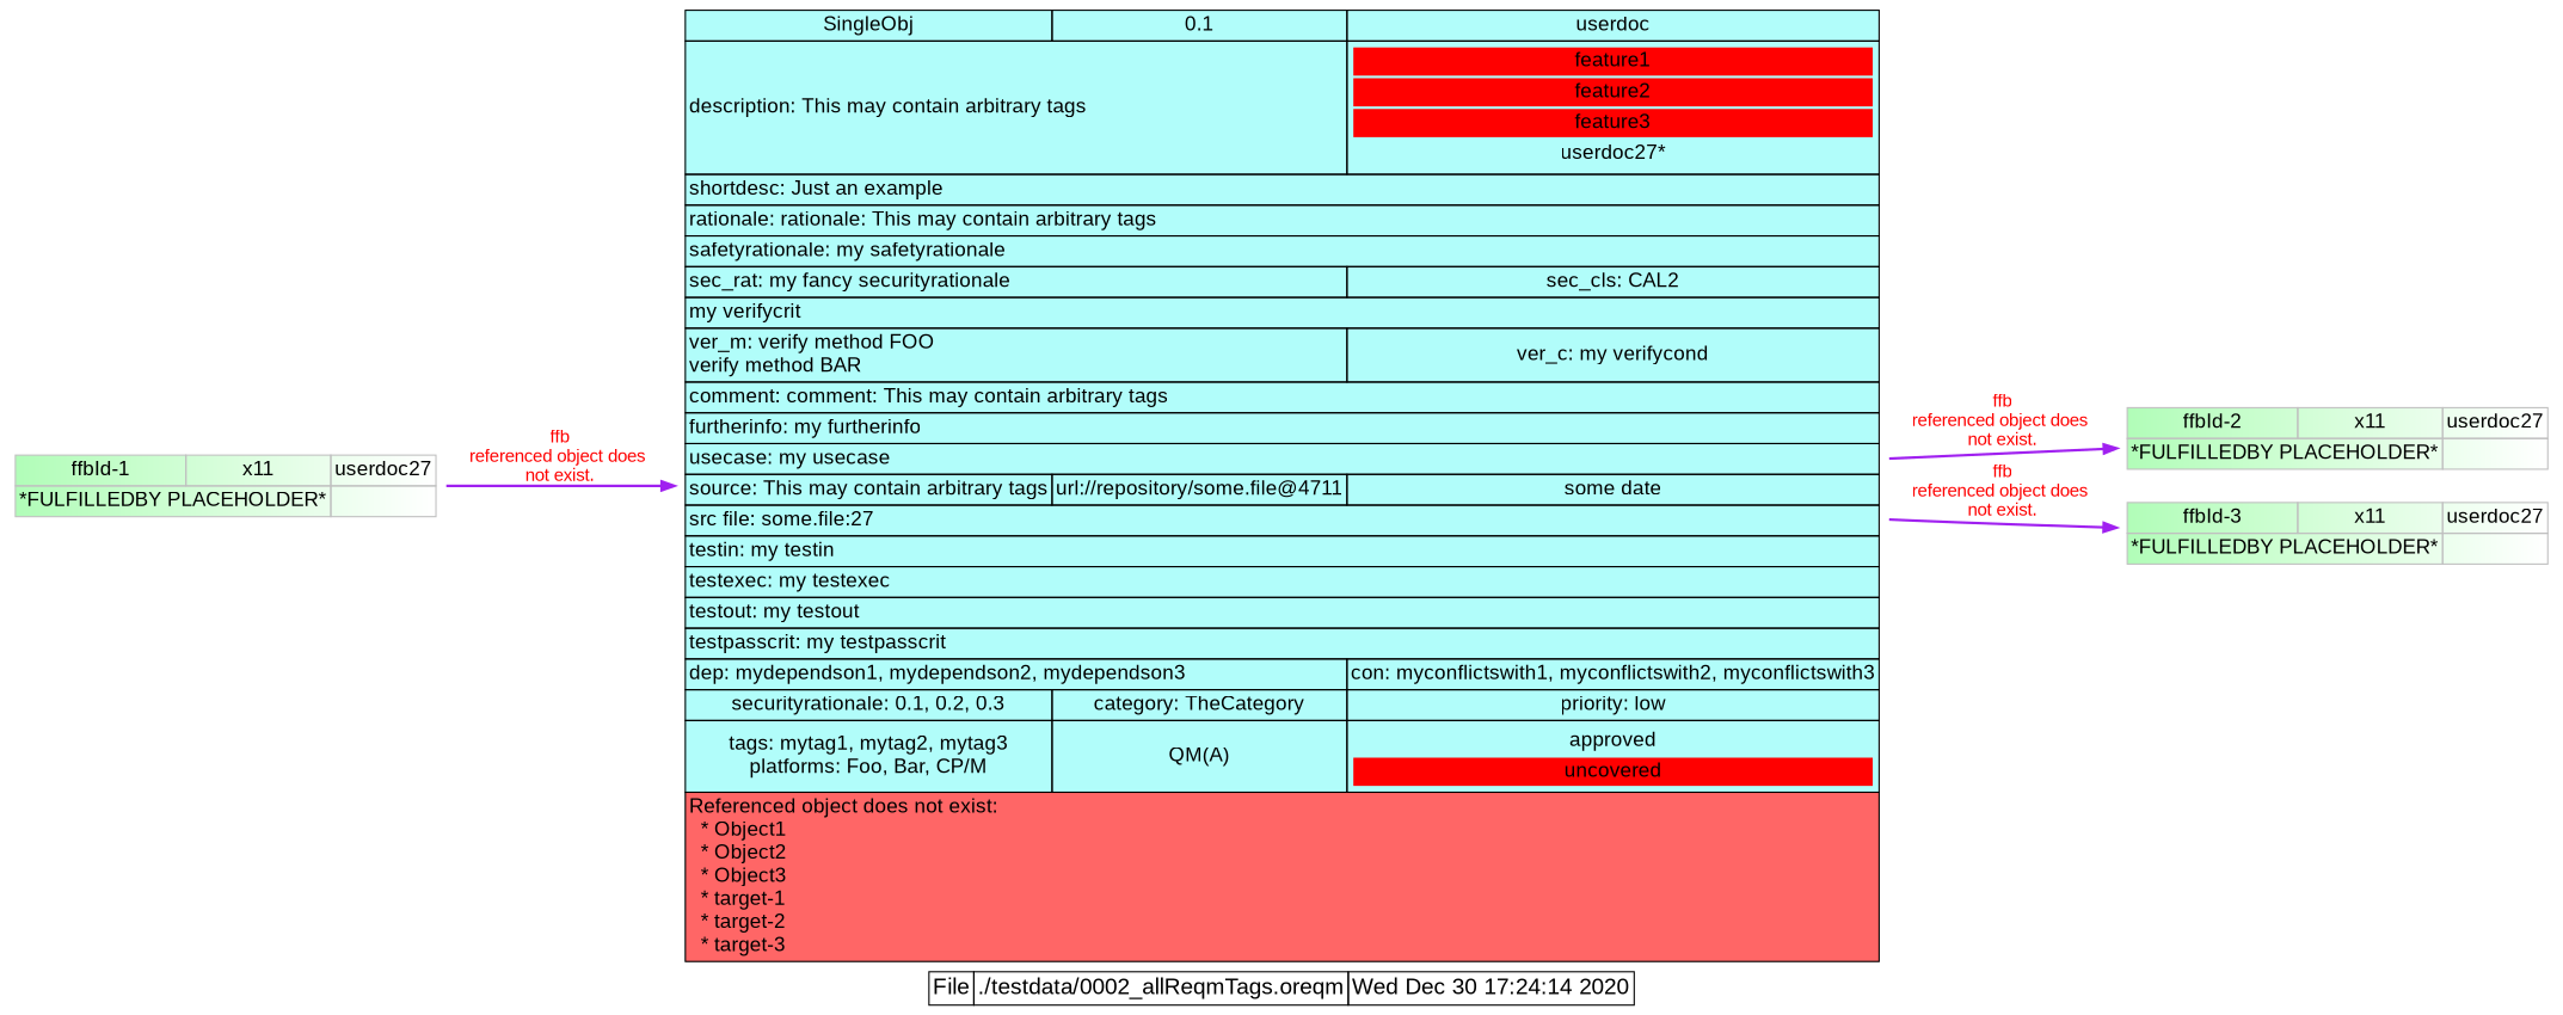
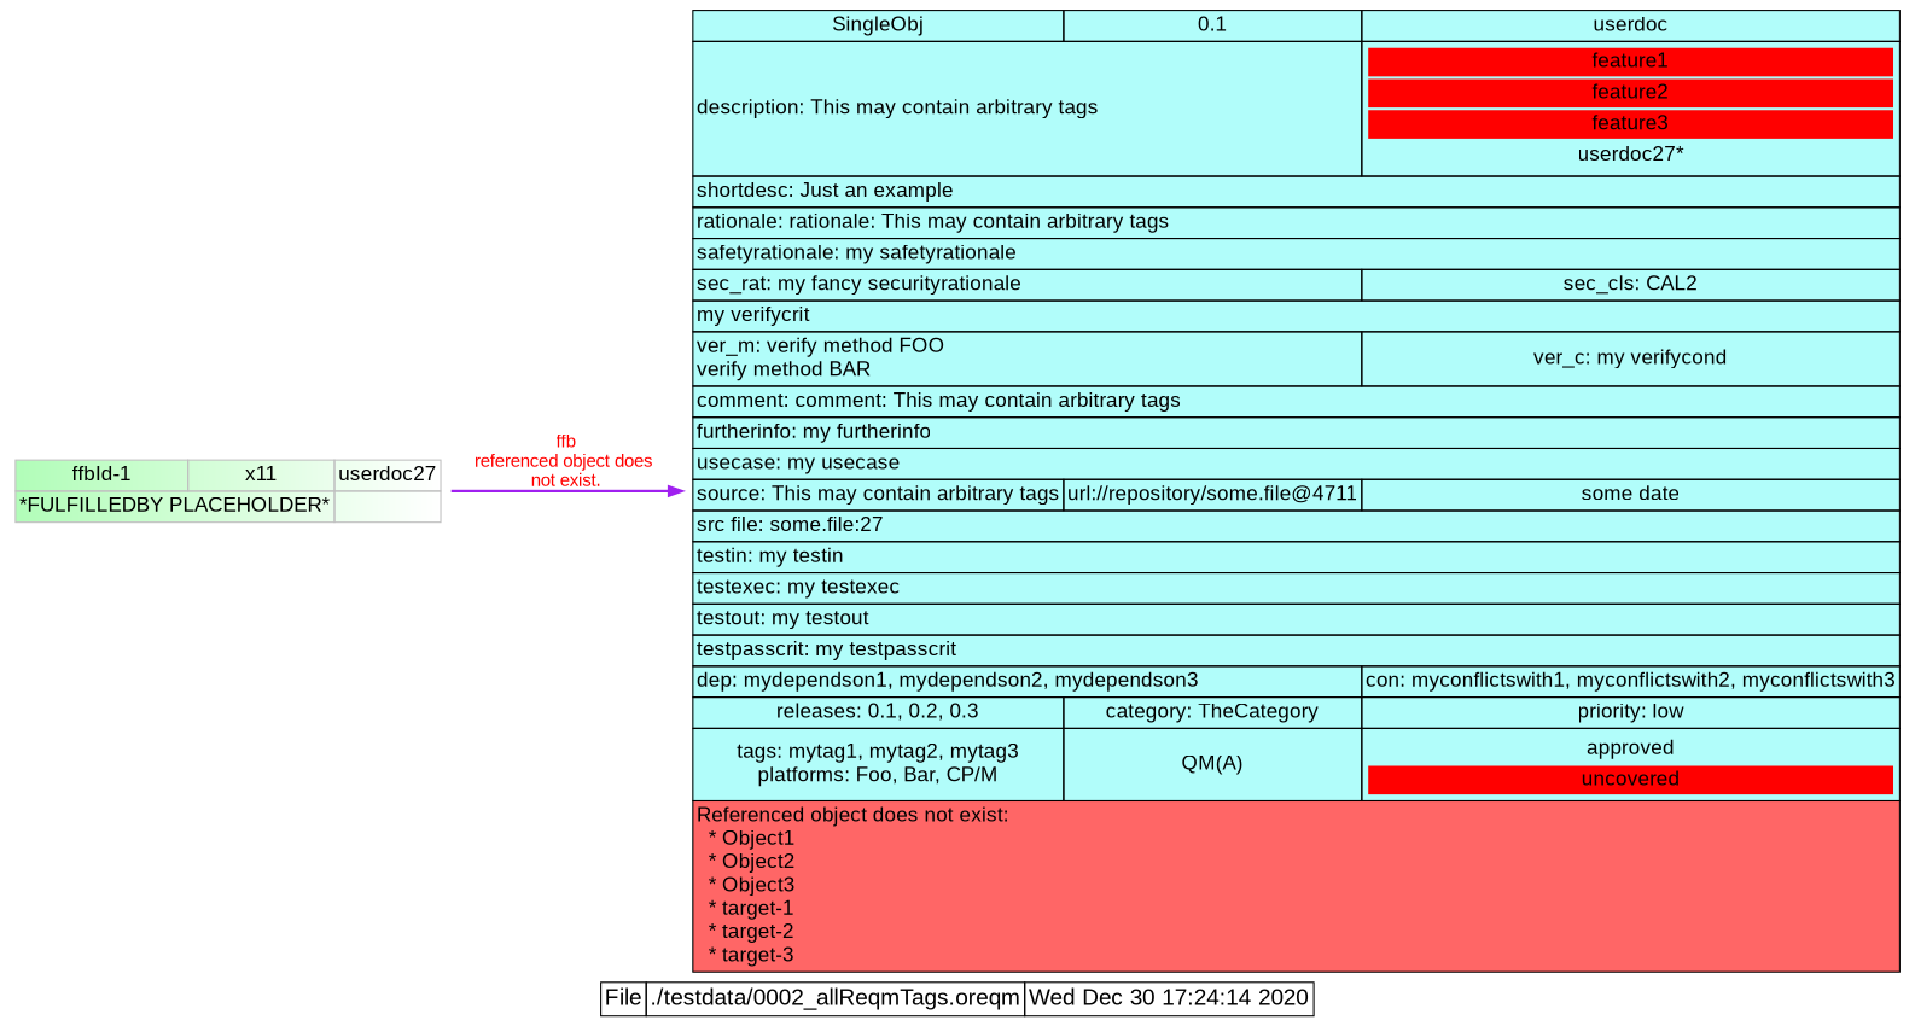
  digraph {
    fontcolor=black
    fontname=Arial
    fontsize=18
    label=<     <table border="0" cellspacing="0" cellborder="1">       <tr><td cellspacing="0" >File</td><td>./testdata/0002_allReqmTags.oreqm</td><td>Wed Dec 30 17:24:14 2020</td></tr>     </table>>
    labelloc=b
    rankdir=RL
    node [fontname=Arial fontsize=16 shape=plaintext]
    edge [arrowhead=normal arrowtail=normal color=purple dir=back fontcolor=red fontname=Arial style=bold]
-   n1 [label=<       <TABLE BGCOLOR="#B1FDFA" BORDER="0" CELLSPACING="0" CELLBORDER="1" COLOR="black" >         <TR><TD CELLSPACING="0" >SingleObj</TD><TD>0.1</TD><TD>userdoc</TD></TR>         <TR><TD COLSPAN="2" ALIGN="LEFT">description: This may contain arbitrary tags<BR ALIGN="LEFT"/></TD><TD><TABLE BORDER="0"><TR><TD BGCOLOR="red">feature1</TD></TR><TR><TD BGCOLOR="red">feature2</TD></TR><TR><TD BGCOLOR="red">feature3</TD></TR><TR><TD>userdoc27*</TD></TR></TABLE></TD></TR>         <TR><TD COLSPAN="3" ALIGN="LEFT">shortdesc: Just an example<BR ALIGN="LEFT"/></TD></TR>         <TR><TD COLSPAN="3" ALIGN="LEFT">rationale: rationale: This may contain arbitrary tags<BR ALIGN="LEFT"/></TD></TR>         <TR><TD COLSPAN="3" ALIGN="LEFT">safetyrationale: my safetyrationale<BR ALIGN="LEFT"/></TD></TR>         <TR><TD COLSPAN="2" ALIGN="LEFT">sec_rat: my fancy securityrationale<BR ALIGN="LEFT"/></TD><TD>sec_cls: CAL2</TD></TR>         <TR><TD COLSPAN="3" ALIGN="LEFT">my verifycrit<BR ALIGN="LEFT"/></TD></TR>         <TR><TD COLSPAN="2" ALIGN="LEFT">ver_m: verify method FOO<BR ALIGN="LEFT"/>verify method BAR<BR ALIGN="LEFT"/></TD><TD>ver_c: my verifycond</TD></TR>         <TR><TD COLSPAN="3" ALIGN="LEFT">comment: comment: This may contain arbitrary tags<BR ALIGN="LEFT"/></TD></TR>         <TR><TD COLSPAN="3" ALIGN="LEFT">furtherinfo: my furtherinfo<BR ALIGN="LEFT"/></TD></TR>         <TR><TD COLSPAN="3" ALIGN="LEFT">usecase: my usecase<BR ALIGN="LEFT"/></TD></TR>         <TR><TD>source: This may contain arbitrary tags<BR ALIGN="LEFT"/></TD><TD>url://repository/some.file@4711<BR ALIGN="LEFT"/></TD><TD>some date</TD></TR>         <TR><TD COLSPAN="3" ALIGN="LEFT">src file: some.file:27<BR ALIGN="LEFT"/></TD></TR>         <TR><TD COLSPAN="3" ALIGN="LEFT">testin: my testin<BR ALIGN="LEFT"/></TD></TR>         <TR><TD COLSPAN="3" ALIGN="LEFT">testexec: my testexec<BR ALIGN="LEFT"/></TD></TR>         <TR><TD COLSPAN="3" ALIGN="LEFT">testout: my testout<BR ALIGN="LEFT"/></TD></TR>         <TR><TD COLSPAN="3" ALIGN="LEFT">testpasscrit: my testpasscrit<BR ALIGN="LEFT"/></TD></TR>         <TR><TD COLSPAN="2" ALIGN="LEFT">dep: mydependson1, mydependson2, mydependson3<BR ALIGN="LEFT"/></TD><TD>con: myconflictswith1, myconflictswith2, myconflictswith3<BR ALIGN="LEFT"/></TD></TR>         <TR><TD>securityrationale: 0.1, 0.2, 0.3<BR ALIGN="LEFT"/></TD><TD>category: TheCategory</TD><TD>priority: low</TD></TR>         <TR><TD>tags: mytag1, mytag2, mytag3<BR ALIGN="LEFT"/>platforms: Foo, Bar, CP/M</TD><TD>QM(A)</TD><TD><TABLE BORDER="0"><TR><TD >approved</TD></TR><TR><TD BGCOLOR="red">uncovered</TD></TR></TABLE></TD></TR>         <TR><TD COLSPAN="3" ALIGN="LEFT" BGCOLOR="#FF6666">Referenced object does not exist:<BR ALIGN="LEFT"/>&nbsp;&nbsp;*&nbsp;Object1<BR ALIGN="LEFT"/>&nbsp;&nbsp;*&nbsp;Object2<BR ALIGN="LEFT"/>&nbsp;&nbsp;*&nbsp;Object3<BR ALIGN="LEFT"/>&nbsp;&nbsp;*&nbsp;target-1<BR ALIGN="LEFT"/>&nbsp;&nbsp;*&nbsp;target-2<BR ALIGN="LEFT"/>&nbsp;&nbsp;*&nbsp;target-3<BR ALIGN="LEFT"/></TD></TR>       </TABLE>>]
+   n1 [label=<       <TABLE BGCOLOR="#B1FDFA" BORDER="0" CELLSPACING="0" CELLBORDER="1" COLOR="black" >         <TR><TD CELLSPACING="0" >SingleObj</TD><TD>0.1</TD><TD>userdoc</TD></TR>         <TR><TD COLSPAN="2" ALIGN="LEFT">description: This may contain arbitrary tags<BR ALIGN="LEFT"/></TD><TD><TABLE BORDER="0"><TR><TD BGCOLOR="red">feature1</TD></TR><TR><TD BGCOLOR="red">feature2</TD></TR><TR><TD BGCOLOR="red">feature3</TD></TR><TR><TD>userdoc27*</TD></TR></TABLE></TD></TR>         <TR><TD COLSPAN="3" ALIGN="LEFT">shortdesc: Just an example<BR ALIGN="LEFT"/></TD></TR>         <TR><TD COLSPAN="3" ALIGN="LEFT">rationale: rationale: This may contain arbitrary tags<BR ALIGN="LEFT"/></TD></TR>         <TR><TD COLSPAN="3" ALIGN="LEFT">safetyrationale: my safetyrationale<BR ALIGN="LEFT"/></TD></TR>         <TR><TD COLSPAN="2" ALIGN="LEFT">sec_rat: my fancy securityrationale<BR ALIGN="LEFT"/></TD><TD>sec_cls: CAL2</TD></TR>         <TR><TD COLSPAN="3" ALIGN="LEFT">my verifycrit<BR ALIGN="LEFT"/></TD></TR>         <TR><TD COLSPAN="2" ALIGN="LEFT">ver_m: verify method FOO<BR ALIGN="LEFT"/>verify method BAR<BR ALIGN="LEFT"/></TD><TD>ver_c: my verifycond</TD></TR>         <TR><TD COLSPAN="3" ALIGN="LEFT">comment: comment: This may contain arbitrary tags<BR ALIGN="LEFT"/></TD></TR>         <TR><TD COLSPAN="3" ALIGN="LEFT">furtherinfo: my furtherinfo<BR ALIGN="LEFT"/></TD></TR>         <TR><TD COLSPAN="3" ALIGN="LEFT">usecase: my usecase<BR ALIGN="LEFT"/></TD></TR>         <TR><TD>source: This may contain arbitrary tags<BR ALIGN="LEFT"/></TD><TD>url://repository/some.file@4711<BR ALIGN="LEFT"/></TD><TD>some date</TD></TR>         <TR><TD COLSPAN="3" ALIGN="LEFT">src file: some.file:27<BR ALIGN="LEFT"/></TD></TR>         <TR><TD COLSPAN="3" ALIGN="LEFT">testin: my testin<BR ALIGN="LEFT"/></TD></TR>         <TR><TD COLSPAN="3" ALIGN="LEFT">testexec: my testexec<BR ALIGN="LEFT"/></TD></TR>         <TR><TD COLSPAN="3" ALIGN="LEFT">testout: my testout<BR ALIGN="LEFT"/></TD></TR>         <TR><TD COLSPAN="3" ALIGN="LEFT">testpasscrit: my testpasscrit<BR ALIGN="LEFT"/></TD></TR>         <TR><TD COLSPAN="2" ALIGN="LEFT">dep: mydependson1, mydependson2, mydependson3<BR ALIGN="LEFT"/></TD><TD>con: myconflictswith1, myconflictswith2, myconflictswith3<BR ALIGN="LEFT"/></TD></TR>         <TR><TD>releases: 0.1, 0.2, 0.3<BR ALIGN="LEFT"/></TD><TD>category: TheCategory</TD><TD>priority: low</TD></TR>         <TR><TD>tags: mytag1, mytag2, mytag3<BR ALIGN="LEFT"/>platforms: Foo, Bar, CP/M</TD><TD>QM(A)</TD><TD><TABLE BORDER="0"><TR><TD >approved</TD></TR><TR><TD BGCOLOR="red">uncovered</TD></TR></TABLE></TD></TR>         <TR><TD COLSPAN="3" ALIGN="LEFT" BGCOLOR="#FF6666">Referenced object does not exist:<BR ALIGN="LEFT"/>&nbsp;&nbsp;*&nbsp;Object1<BR ALIGN="LEFT"/>&nbsp;&nbsp;*&nbsp;Object2<BR ALIGN="LEFT"/>&nbsp;&nbsp;*&nbsp;Object3<BR ALIGN="LEFT"/>&nbsp;&nbsp;*&nbsp;target-1<BR ALIGN="LEFT"/>&nbsp;&nbsp;*&nbsp;target-2<BR ALIGN="LEFT"/>&nbsp;&nbsp;*&nbsp;target-3<BR ALIGN="LEFT"/></TD></TR>       </TABLE>>]
    n2 [label=<       <TABLE BGCOLOR="#B1FDB8:white" BORDER="0" CELLSPACING="0" CELLBORDER="1" COLOR="grey" >         <TR><TD CELLSPACING="0" >ffbId-1</TD><TD>x11</TD><TD>userdoc27</TD></TR>         <TR><TD COLSPAN="2" ALIGN="LEFT">*FULFILLEDBY PLACEHOLDER*<BR ALIGN="LEFT"/></TD><TD></TD></TR>       </TABLE>>]
-   n3 [label=<       <TABLE BGCOLOR="#B1FDB8:white" BORDER="0" CELLSPACING="0" CELLBORDER="1" COLOR="grey" >         <TR><TD CELLSPACING="0" >ffbId-2</TD><TD>x11</TD><TD>userdoc27</TD></TR>         <TR><TD COLSPAN="2" ALIGN="LEFT">*FULFILLEDBY PLACEHOLDER*<BR ALIGN="LEFT"/></TD><TD></TD></TR>       </TABLE>>]
-   n4 [label=<       <TABLE BGCOLOR="#B1FDB8:white" BORDER="0" CELLSPACING="0" CELLBORDER="1" COLOR="grey" >         <TR><TD CELLSPACING="0" >ffbId-3</TD><TD>x11</TD><TD>userdoc27</TD></TR>         <TR><TD COLSPAN="2" ALIGN="LEFT">*FULFILLEDBY PLACEHOLDER*<BR ALIGN="LEFT"/></TD><TD></TD></TR>       </TABLE>>]
    n1 -> n2 [label="ffb\nreferenced object does \nnot exist."]
-   n3 -> n1 [label="ffb\nreferenced object does \nnot exist."]
-   n4 -> n1 [label="ffb\nreferenced object does \nnot exist."]
  }
